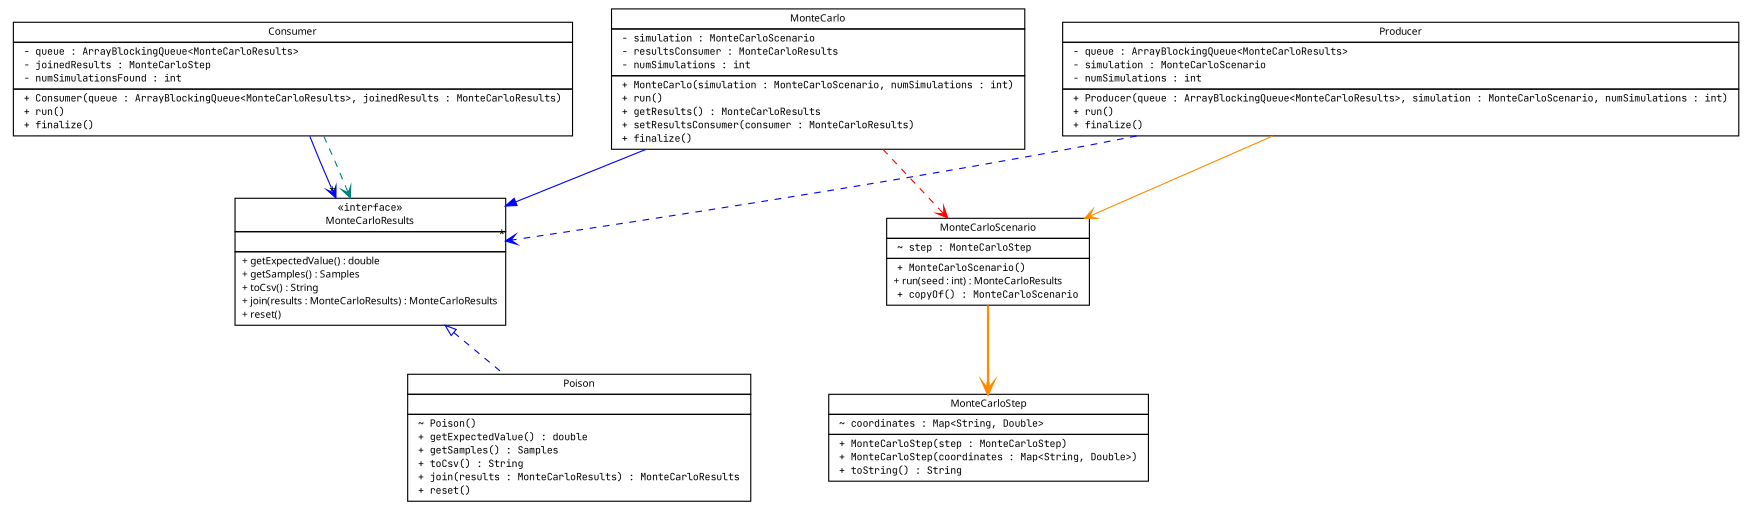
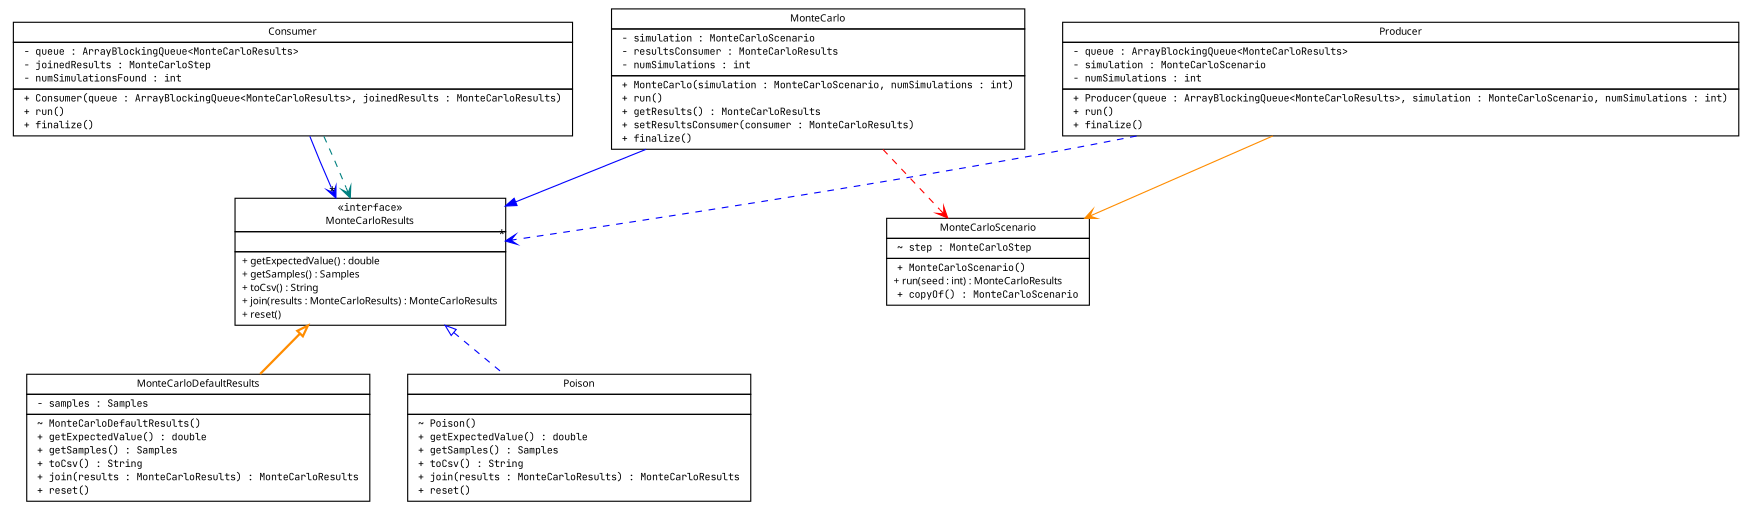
  digraph {
    fontname="JetBrains Mono"
    nodesep=0.25
    ranksep=0.5
    node [fontcolor=black fontname="JetBrains Mono" fontsize=9.0 shape=plaintext]
    edge [arrowhead=open color=blue fontcolor=black fontname="JetBrains Mono" fontsize=10.0 headport=p labelfontname="Trebuchet MS" labelfontsize=10 style=dashed tailport=p]
    n1 [label=<<table title="broadwick.montecarlo.Poison" border="0" cellborder="1" cellspacing="0" cellpadding="2" port="p" href="./Poison.html"> 		<tr><td><table border="0" cellspacing="0" cellpadding="1"> <tr><td align="center" balign="center"><font face="Trebuchet MS"> Poison </font></td></tr> 		</table></td></tr> 		<tr><td><table border="0" cellspacing="0" cellpadding="1"> <tr><td align="left" balign="left">  </td></tr> 		</table></td></tr> 		<tr><td><table border="0" cellspacing="0" cellpadding="1"> <tr><td align="left" balign="left"> ~ Poison() </td></tr> <tr><td align="left" balign="left"> + getExpectedValue() : double </td></tr> <tr><td align="left" balign="left"> + getSamples() : Samples </td></tr> <tr><td align="left" balign="left"> + toCsv() : String </td></tr> <tr><td align="left" balign="left"> + join(results : MonteCarloResults) : MonteCarloResults </td></tr> <tr><td align="left" balign="left"> + reset() </td></tr> 		</table></td></tr> 		</table>>]
    n2 [label=<<table title="broadwick.montecarlo.Producer" border="0" cellborder="1" cellspacing="0" cellpadding="2" port="p" href="./Producer.html"> 		<tr><td><table border="0" cellspacing="0" cellpadding="1"> <tr><td align="center" balign="center"><font face="Trebuchet MS"> Producer </font></td></tr> 		</table></td></tr> 		<tr><td><table border="0" cellspacing="0" cellpadding="1"> <tr><td align="left" balign="left"> - queue : ArrayBlockingQueue&lt;MonteCarloResults&gt; </td></tr> <tr><td align="left" balign="left"> - simulation : MonteCarloScenario </td></tr> <tr><td align="left" balign="left"> - numSimulations : int </td></tr> 		</table></td></tr> 		<tr><td><table border="0" cellspacing="0" cellpadding="1"> <tr><td align="left" balign="left"> + Producer(queue : ArrayBlockingQueue&lt;MonteCarloResults&gt;, simulation : MonteCarloScenario, numSimulations : int) </td></tr> <tr><td align="left" balign="left"> + run() </td></tr> <tr><td align="left" balign="left"> + finalize() </td></tr> 		</table></td></tr> 		</table>>]
    n3 [label=<<table title="broadwick.montecarlo.MonteCarloScenario" border="0" cellborder="1" cellspacing="0" cellpadding="2" port="p" href="./MonteCarloScenario.html"> 		<tr><td><table border="0" cellspacing="0" cellpadding="1"> <tr><td align="center" balign="center"><font face="Trebuchet MS"> MonteCarloScenario </font></td></tr> 		</table></td></tr> 		<tr><td><table border="0" cellspacing="0" cellpadding="1"> <tr><td align="left" balign="left"> ~ step : MonteCarloStep </td></tr> 		</table></td></tr> 		<tr><td><table border="0" cellspacing="0" cellpadding="1"> <tr><td align="left" balign="left"> + MonteCarloScenario() </td></tr> <tr><td align="left" balign="left"><font face="Trebuchet MS" point-size="9.0"> + run(seed : int) : MonteCarloResults </font></td></tr> <tr><td align="left" balign="left"> + copyOf() : MonteCarloScenario </td></tr> 		</table></td></tr> 		</table>>]
    n4 [label=<<table title="broadwick.montecarlo.MonteCarloResults" border="0" cellborder="1" cellspacing="0" cellpadding="2" port="p" href="./MonteCarloResults.html"> 		<tr><td><table border="0" cellspacing="0" cellpadding="1"> <tr><td align="center" balign="center"> &#171;interface&#187; </td></tr> <tr><td align="center" balign="center"><font face="Trebuchet MS"> MonteCarloResults </font></td></tr> 		</table></td></tr> 		<tr><td><table border="0" cellspacing="0" cellpadding="1"> <tr><td align="left" balign="left">  </td></tr> 		</table></td></tr> 		<tr><td><table border="0" cellspacing="0" cellpadding="1"> <tr><td align="left" balign="left"><font face="Trebuchet MS" point-size="9.0"> + getExpectedValue() : double </font></td></tr> <tr><td align="left" balign="left"><font face="Trebuchet MS" point-size="9.0"> + getSamples() : Samples </font></td></tr> <tr><td align="left" balign="left"><font face="Trebuchet MS" point-size="9.0"> + toCsv() : String </font></td></tr> <tr><td align="left" balign="left"><font face="Trebuchet MS" point-size="9.0"> + join(results : MonteCarloResults) : MonteCarloResults </font></td></tr> <tr><td align="left" balign="left"><font face="Trebuchet MS" point-size="9.0"> + reset() </font></td></tr> 		</table></td></tr> 		</table>>]
-   n5 [label=<<table title="broadwick.montecarlo.MonteCarloStep" border="0" cellborder="1" cellspacing="0" cellpadding="2" port="p" href="./MonteCarloStep.html"> 		<tr><td><table border="0" cellspacing="0" cellpadding="1"> <tr><td align="center" balign="center"><font face="Trebuchet MS"> MonteCarloStep </font></td></tr> 		</table></td></tr> 		<tr><td><table border="0" cellspacing="0" cellpadding="1"> <tr><td align="left" balign="left"> ~ coordinates : Map&lt;String, Double&gt; </td></tr> 		</table></td></tr> 		<tr><td><table border="0" cellspacing="0" cellpadding="1"> <tr><td align="left" balign="left"> + MonteCarloStep(step : MonteCarloStep) </td></tr> <tr><td align="left" balign="left"> + MonteCarloStep(coordinates : Map&lt;String, Double&gt;) </td></tr> <tr><td align="left" balign="left"> + toString() : String </td></tr> 		</table></td></tr> 		</table>>]
+   n6 [label=<<table title="broadwick.montecarlo.MonteCarloDefaultResults" border="0" cellborder="1" cellspacing="0" cellpadding="2" port="p" href="./MonteCarloDefaultResults.html"> 		<tr><td><table border="0" cellspacing="0" cellpadding="1"> <tr><td align="center" balign="center"><font face="Trebuchet MS"> MonteCarloDefaultResults </font></td></tr> 		</table></td></tr> 		<tr><td><table border="0" cellspacing="0" cellpadding="1"> <tr><td align="left" balign="left"> - samples : Samples </td></tr> 		</table></td></tr> 		<tr><td><table border="0" cellspacing="0" cellpadding="1"> <tr><td align="left" balign="left"> ~ MonteCarloDefaultResults() </td></tr> <tr><td align="left" balign="left"> + getExpectedValue() : double </td></tr> <tr><td align="left" balign="left"> + getSamples() : Samples </td></tr> <tr><td align="left" balign="left"> + toCsv() : String </td></tr> <tr><td align="left" balign="left"> + join(results : MonteCarloResults) : MonteCarloResults </td></tr> <tr><td align="left" balign="left"> + reset() </td></tr> 		</table></td></tr> 		</table>>]
    n7 [label=<<table title="broadwick.montecarlo.Consumer" border="0" cellborder="1" cellspacing="0" cellpadding="2" port="p" href="./Consumer.html"> 		<tr><td><table border="0" cellspacing="0" cellpadding="1"> <tr><td align="center" balign="center"><font face="Trebuchet MS"> Consumer </font></td></tr> 		</table></td></tr> 		<tr><td><table border="0" cellspacing="0" cellpadding="1"> <tr><td align="left" balign="left"> - queue : ArrayBlockingQueue&lt;MonteCarloResults&gt; </td></tr> <tr><td align="left" balign="left"> - joinedResults : MonteCarloStep </td></tr> <tr><td align="left" balign="left"> - numSimulationsFound : int </td></tr> 		</table></td></tr> 		<tr><td><table border="0" cellspacing="0" cellpadding="1"> <tr><td align="left" balign="left"> + Consumer(queue : ArrayBlockingQueue&lt;MonteCarloResults&gt;, joinedResults : MonteCarloResults) </td></tr> <tr><td align="left" balign="left"> + run() </td></tr> <tr><td align="left" balign="left"> + finalize() </td></tr> 		</table></td></tr> 		</table>>]
    n8 [label=<<table title="broadwick.montecarlo.MonteCarlo" border="0" cellborder="1" cellspacing="0" cellpadding="2" port="p" href="./MonteCarlo.html"> 		<tr><td><table border="0" cellspacing="0" cellpadding="1"> <tr><td align="center" balign="center"><font face="Trebuchet MS"> MonteCarlo </font></td></tr> 		</table></td></tr> 		<tr><td><table border="0" cellspacing="0" cellpadding="1"> <tr><td align="left" balign="left"> - simulation : MonteCarloScenario </td></tr> <tr><td align="left" balign="left"> - resultsConsumer : MonteCarloResults </td></tr> <tr><td align="left" balign="left"> - numSimulations : int </td></tr> 		</table></td></tr> 		<tr><td><table border="0" cellspacing="0" cellpadding="1"> <tr><td align="left" balign="left"> + MonteCarlo(simulation : MonteCarloScenario, numSimulations : int) </td></tr> <tr><td align="left" balign="left"> + run() </td></tr> <tr><td align="left" balign="left"> + getResults() : MonteCarloResults </td></tr> <tr><td align="left" balign="left"> + setResultsConsumer(consumer : MonteCarloResults) </td></tr> <tr><td align="left" balign="left"> + finalize() </td></tr> 		</table></td></tr> 		</table>>]
    n2 -> n3 [color=darkorange style=solid]
    n2 -> n4 [headlabel="*"]
-   n3 -> n5 [color=darkorange style=bold]
    n4 -> n1 [arrowtail=empty dir=back fontsize=10 arrowhead="" fontcolor=""]
+   n4 -> n6 [arrowtail=empty color=darkorange dir=back fontsize=10 style=bold arrowhead="" fontcolor=""]
    n7 -> n4 [headlabel="*" style=solid]
    n7 -> n4 [color=teal]
    n8 -> n3 [color=red]
    n8 -> n4 [arrowhead=normal style=solid]
  }
